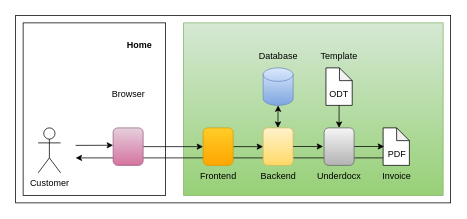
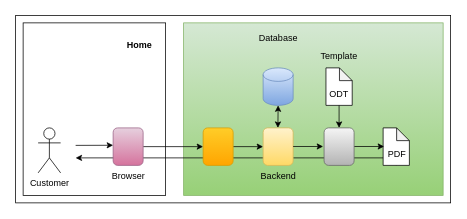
  <mxCell id="0" />
  <mxCell id="1" parent="0" />
  <mxCell id="2" value="" style="rounded=0;whiteSpace=wrap;html=1;" vertex="1" parent="1"><mxGeometry x="20" y="20" width="580" height="250" as="geometry" /></mxCell>
  <mxCell id="3" value="" style="rounded=0;whiteSpace=wrap;html=1;" parent="1" vertex="1"><mxGeometry x="30" y="30" width="190" height="230" as="geometry" /></mxCell>
  <mxCell id="4" value="" style="rounded=0;whiteSpace=wrap;html=1;fillColor=#d5e8d4;gradientColor=#97d077;strokeColor=#82b366;" parent="1" vertex="1"><mxGeometry x="244" y="30" width="346" height="230" as="geometry" /></mxCell>
  <mxCell id="5" style="edgeStyle=orthogonalEdgeStyle;rounded=0;orthogonalLoop=1;jettySize=auto;html=1;exitX=0.5;exitY=1;exitDx=0;exitDy=0;exitPerimeter=0;" parent="1" source="17" edge="1"><mxGeometry relative="1" as="geometry"><mxPoint x="100" y="210" as="targetPoint" /><Array as="points"><mxPoint x="530" y="210" /><mxPoint x="100" y="210" /></Array></mxGeometry></mxCell>
  <mxCell id="6" value="Customer" style="shape=umlActor;verticalLabelPosition=bottom;verticalAlign=top;html=1;outlineConnect=0;" parent="1" vertex="1"><mxGeometry x="50" y="170" width="30" height="60" as="geometry" /></mxCell>
  <mxCell id="7" style="edgeStyle=orthogonalEdgeStyle;rounded=0;orthogonalLoop=1;jettySize=auto;html=1;exitX=1;exitY=0.5;exitDx=0;exitDy=0;entryX=0;entryY=0.5;entryDx=0;entryDy=0;" parent="1" source="8" target="11" edge="1"><mxGeometry relative="1" as="geometry" /></mxCell>
  <mxCell id="8" value="" style="rounded=1;whiteSpace=wrap;html=1;fillColor=#e6d0de;gradientColor=#d5739d;strokeColor=#996185;" parent="1" vertex="1"><mxGeometry x="150" y="170" width="40" height="50" as="geometry" /></mxCell>
- <mxCell id="9" value="Browser" style="text;html=1;align=center;verticalAlign=middle;resizable=0;points=[];autosize=1;strokeColor=none;fillColor=none;" parent="1" vertex="1"><mxGeometry x="135" y="110" width="70" height="30" as="geometry" /></mxCell>
+ <mxCell id="9" value="Browser" style="text;html=1;align=center;verticalAlign=middle;resizable=0;points=[];autosize=1;strokeColor=none;fillColor=none;" parent="1" vertex="1"><mxGeometry x="135" y="220" width="70" height="30" as="geometry" /></mxCell>
  <mxCell id="10" style="edgeStyle=orthogonalEdgeStyle;rounded=0;orthogonalLoop=1;jettySize=auto;html=1;exitX=1;exitY=0.5;exitDx=0;exitDy=0;entryX=0;entryY=0.5;entryDx=0;entryDy=0;" parent="1" source="11" target="20" edge="1"><mxGeometry relative="1" as="geometry" /></mxCell>
  <mxCell id="11" value="" style="rounded=1;whiteSpace=wrap;html=1;fillColor=#ffcd28;gradientColor=#ffa500;strokeColor=#d79b00;" parent="1" vertex="1"><mxGeometry x="270" y="170" width="40" height="50" as="geometry" /></mxCell>
- <mxCell id="12" value="Frontend" style="text;html=1;align=center;verticalAlign=middle;resizable=0;points=[];autosize=1;strokeColor=none;fillColor=none;" parent="1" vertex="1"><mxGeometry x="255" y="220" width="70" height="30" as="geometry" /></mxCell>
  <mxCell id="13" value="Backend" style="text;html=1;align=center;verticalAlign=middle;resizable=0;points=[];autosize=1;strokeColor=none;fillColor=none;" parent="1" vertex="1"><mxGeometry x="335" y="220" width="70" height="30" as="geometry" /></mxCell>
  <mxCell id="14" value="" style="shape=cylinder3;whiteSpace=wrap;html=1;boundedLbl=1;backgroundOutline=1;size=9;fillColor=#dae8fc;gradientColor=#7ea6e0;strokeColor=#6c8ebf;" parent="1" vertex="1"><mxGeometry x="350" y="90" width="40" height="50" as="geometry" /></mxCell>
- <mxCell id="15" value="Database" style="text;html=1;align=center;verticalAlign=middle;resizable=0;points=[];autosize=1;strokeColor=none;fillColor=none;" parent="1" vertex="1"><mxGeometry x="335" y="60" width="70" height="30" as="geometry" /></mxCell>
- <mxCell id="16" value="Underdocx" style="text;html=1;align=center;verticalAlign=middle;resizable=0;points=[];autosize=1;strokeColor=none;fillColor=none;" parent="1" vertex="1"><mxGeometry x="411.29" y="220" width="80" height="30" as="geometry" /></mxCell>
+ <mxCell id="15" value="Database" style="text;html=1;align=center;verticalAlign=middle;resizable=0;points=[];autosize=1;strokeColor=none;fillColor=none;" parent="1" vertex="1"><mxGeometry x="335" y="35" width="70" height="30" as="geometry" /></mxCell>
  <mxCell id="17" value="" style="shape=note;whiteSpace=wrap;html=1;backgroundOutline=1;darkOpacity=0.05;size=17;" parent="1" vertex="1"><mxGeometry x="510" y="170" width="35" height="50" as="geometry" /></mxCell>
- <mxCell id="18" value="Invoice" style="text;html=1;align=center;verticalAlign=middle;resizable=0;points=[];autosize=1;strokeColor=none;fillColor=none;" parent="1" vertex="1"><mxGeometry x="497.5" y="220" width="60" height="30" as="geometry" /></mxCell>
  <mxCell id="19" value="PDF" style="text;html=1;align=center;verticalAlign=middle;resizable=0;points=[];autosize=1;strokeColor=none;fillColor=none;" parent="1" vertex="1"><mxGeometry x="502.5" y="190" width="50" height="30" as="geometry" /></mxCell>
  <mxCell id="20" value="" style="rounded=1;whiteSpace=wrap;html=1;fillColor=#fff2cc;gradientColor=#ffd966;strokeColor=#d6b656;" parent="1" vertex="1"><mxGeometry x="350" y="170" width="40" height="50" as="geometry" /></mxCell>
  <mxCell id="21" value="" style="endArrow=classic;html=1;rounded=0;" parent="1" edge="1"><mxGeometry width="50" height="50" relative="1" as="geometry"><mxPoint x="390" y="194.83" as="sourcePoint" /><mxPoint x="430" y="194.83" as="targetPoint" /></mxGeometry></mxCell>
  <mxCell id="22" value="" style="endArrow=classic;html=1;rounded=0;" parent="1" edge="1"><mxGeometry width="50" height="50" relative="1" as="geometry"><mxPoint x="471.29" y="194.83" as="sourcePoint" /><mxPoint x="511.29" y="194.83" as="targetPoint" /></mxGeometry></mxCell>
  <mxCell id="23" value="" style="endArrow=classic;html=1;rounded=0;entryX=0;entryY=0;entryDx=0;entryDy=0;" parent="1" edge="1"><mxGeometry width="50" height="50" relative="1" as="geometry"><mxPoint x="100" y="193.34" as="sourcePoint" /><mxPoint x="150" y="193.2" as="targetPoint" /></mxGeometry></mxCell>
  <mxCell id="24" value="" style="rounded=1;whiteSpace=wrap;html=1;fillColor=#f5f5f5;gradientColor=#b3b3b3;strokeColor=#666666;" parent="1" vertex="1"><mxGeometry x="431.29" y="170" width="40" height="50" as="geometry" /></mxCell>
  <mxCell id="25" value="" style="endArrow=classic;startArrow=classic;html=1;rounded=0;" parent="1" edge="1"><mxGeometry width="50" height="50" relative="1" as="geometry"><mxPoint x="369.71" y="170" as="sourcePoint" /><mxPoint x="370" y="140" as="targetPoint" /></mxGeometry></mxCell>
  <mxCell id="26" value="&lt;b&gt;Home&lt;/b&gt;" style="text;html=1;align=center;verticalAlign=middle;resizable=0;points=[];autosize=1;strokeColor=none;fillColor=none;" parent="1" vertex="1"><mxGeometry x="155" y="45" width="60" height="30" as="geometry" /></mxCell>
  <mxCell id="27" value="" style="shape=note;whiteSpace=wrap;html=1;backgroundOutline=1;darkOpacity=0.05;size=17;" parent="1" vertex="1"><mxGeometry x="433.79" y="90" width="35" height="50" as="geometry" /></mxCell>
  <mxCell id="28" value="ODT" style="text;html=1;align=center;verticalAlign=middle;resizable=0;points=[];autosize=1;strokeColor=none;fillColor=none;" parent="1" vertex="1"><mxGeometry x="426.29" y="110" width="50" height="30" as="geometry" /></mxCell>
  <mxCell id="29" value="Template" style="text;html=1;align=center;verticalAlign=middle;resizable=0;points=[];autosize=1;strokeColor=none;fillColor=none;" parent="1" vertex="1"><mxGeometry x="416.29" y="60" width="70" height="30" as="geometry" /></mxCell>
  <mxCell id="30" value="" style="endArrow=classic;html=1;rounded=0;exitX=0.5;exitY=1;exitDx=0;exitDy=0;exitPerimeter=0;entryX=0.5;entryY=0;entryDx=0;entryDy=0;" parent="1" source="27" target="24" edge="1"><mxGeometry width="50" height="50" relative="1" as="geometry"><mxPoint x="470" y="330" as="sourcePoint" /><mxPoint x="520" y="280" as="targetPoint" /></mxGeometry></mxCell>
